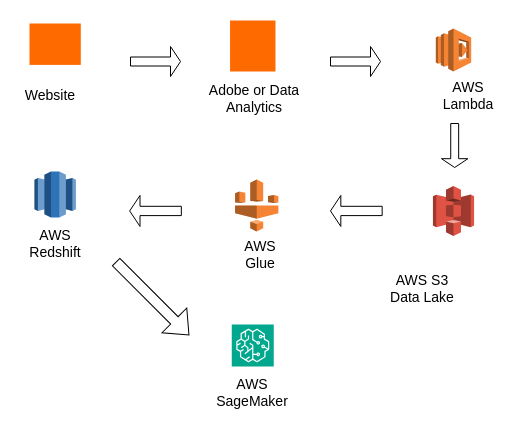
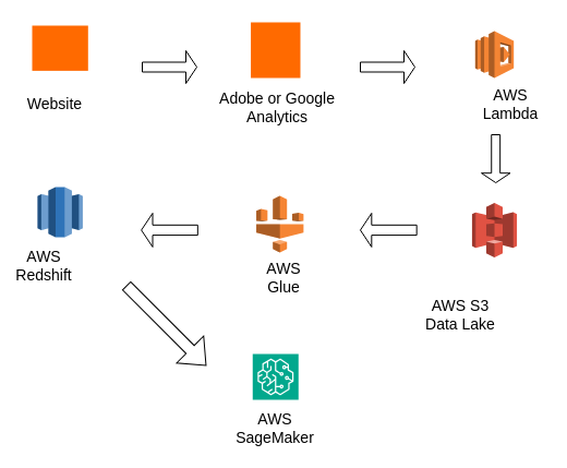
  <mxCell id="0" />
  <mxCell id="1" parent="0" />
  <mxCell id="2" value="" style="outlineConnect=0;dashed=0;verticalLabelPosition=bottom;verticalAlign=top;align=center;html=1;shape=mxgraph.aws3.s3;fillColor=#E05243;gradientColor=none;fontSize=14;" vertex="1" parent="1"><mxGeometry x="432.44" y="185.45" width="41.13" height="50" as="geometry" /></mxCell>
  <mxCell id="3" value="" style="points=[];aspect=fixed;html=1;align=center;shadow=0;dashed=0;fillColor=#FF6A00;strokeColor=none;shape=mxgraph.alibaba_cloud.domain_and_website;fontSize=14;" vertex="1" parent="1"><mxGeometry x="29" y="23" width="51.3" height="41.4" as="geometry" /></mxCell>
  <mxCell id="4" value="" style="points=[];aspect=fixed;html=1;align=center;shadow=0;dashed=0;fillColor=#FF6A00;strokeColor=none;shape=mxgraph.alibaba_cloud.adb_analyticdb_for_mysql;fontSize=14;" vertex="1" parent="1"><mxGeometry x="229.55" y="20" width="45.43" height="51" as="geometry" /></mxCell>
  <mxCell id="5" value="Website" style="text;html=1;align=center;verticalAlign=middle;whiteSpace=wrap;rounded=0;fontSize=14;" vertex="1" parent="1"><mxGeometry x="20.3" y="79.9" width="60" height="30" as="geometry" /></mxCell>
- <mxCell id="6" value="Adobe or Data Analytics" style="text;html=1;align=center;verticalAlign=middle;whiteSpace=wrap;rounded=0;fontSize=14;" vertex="1" parent="1"><mxGeometry x="192" y="82.9" width="124" height="30" as="geometry" /></mxCell>
+ <mxCell id="6" value="Adobe or Google Analytics" style="text;html=1;align=center;verticalAlign=middle;whiteSpace=wrap;rounded=0;fontSize=14;" vertex="1" parent="1"><mxGeometry x="192" y="82.9" width="124" height="30" as="geometry" /></mxCell>
  <mxCell id="7" value="AWS S3 Data Lake" style="text;html=1;align=center;verticalAlign=middle;whiteSpace=wrap;rounded=0;fontSize=14;" vertex="1" parent="1"><mxGeometry x="388.01" y="273.35" width="67.99" height="30" as="geometry" /></mxCell>
  <mxCell id="8" value="" style="outlineConnect=0;dashed=0;verticalLabelPosition=bottom;verticalAlign=top;align=center;html=1;shape=mxgraph.aws3.glue;fillColor=#F58534;gradientColor=none;fontSize=14;" vertex="1" parent="1"><mxGeometry x="234.55" y="179" width="43.33" height="52" as="geometry" /></mxCell>
  <mxCell id="9" value="AWS Glue" style="text;html=1;align=center;verticalAlign=middle;whiteSpace=wrap;rounded=0;fontSize=14;" vertex="1" parent="1"><mxGeometry x="229.55" y="239" width="60" height="30" as="geometry" /></mxCell>
  <mxCell id="10" value="" style="outlineConnect=0;dashed=0;verticalLabelPosition=bottom;verticalAlign=top;align=center;html=1;shape=mxgraph.aws3.redshift;fillColor=#2E73B8;gradientColor=none;fontSize=14;" vertex="1" parent="1"><mxGeometry x="33.95" y="171" width="41.4" height="46" as="geometry" /></mxCell>
- <mxCell id="11" value="AWS Redshift" style="text;html=1;align=center;verticalAlign=middle;whiteSpace=wrap;rounded=0;fontSize=14;" vertex="1" parent="1"><mxGeometry x="24.65" y="227.9" width="60" height="30" as="geometry" /></mxCell>
+ <mxCell id="11" value="AWS Redshift" style="text;html=1;align=center;verticalAlign=middle;whiteSpace=wrap;rounded=0;fontSize=14;" vertex="1" parent="1"><mxGeometry x="9.65" y="227.9" width="60" height="30" as="geometry" /></mxCell>
  <mxCell id="12" value="" style="sketch=0;points=[[0,0,0],[0.25,0,0],[0.5,0,0],[0.75,0,0],[1,0,0],[0,1,0],[0.25,1,0],[0.5,1,0],[0.75,1,0],[1,1,0],[0,0.25,0],[0,0.5,0],[0,0.75,0],[1,0.25,0],[1,0.5,0],[1,0.75,0]];outlineConnect=0;fontColor=#232F3E;fillColor=#01A88D;strokeColor=#ffffff;dashed=0;verticalLabelPosition=bottom;verticalAlign=top;align=center;html=1;fontSize=14;fontStyle=0;aspect=fixed;shape=mxgraph.aws4.resourceIcon;resIcon=mxgraph.aws4.sagemaker;" vertex="1" parent="1"><mxGeometry x="231.26" y="324" width="42" height="42" as="geometry" /></mxCell>
  <mxCell id="13" value="AWS SageMaker" style="text;html=1;align=center;verticalAlign=middle;whiteSpace=wrap;rounded=0;fontSize=14;" vertex="1" parent="1"><mxGeometry x="222.26" y="376.9" width="60" height="30" as="geometry" /></mxCell>
  <mxCell id="14" value="" style="outlineConnect=0;dashed=0;verticalLabelPosition=bottom;verticalAlign=top;align=center;html=1;shape=mxgraph.aws3.lambda;fillColor=#F58534;gradientColor=none;fontSize=14;" vertex="1" parent="1"><mxGeometry x="435.32" y="28" width="35.37" height="43" as="geometry" /></mxCell>
  <mxCell id="15" value="AWS Lambda" style="text;html=1;align=center;verticalAlign=middle;whiteSpace=wrap;rounded=0;fontSize=14;" vertex="1" parent="1"><mxGeometry x="438" y="80" width="60" height="30" as="geometry" /></mxCell>
  <mxCell id="16" value="" style="shape=singleArrow;whiteSpace=wrap;html=1;fontSize=14;" vertex="1" parent="1"><mxGeometry x="130" y="46" width="50" height="30" as="geometry" /></mxCell>
  <mxCell id="17" value="" style="shape=singleArrow;whiteSpace=wrap;html=1;fontSize=14;" vertex="1" parent="1"><mxGeometry x="330" y="46" width="50" height="30" as="geometry" /></mxCell>
  <mxCell id="18" value="" style="shape=singleArrow;direction=south;whiteSpace=wrap;html=1;fontSize=14;" vertex="1" parent="1"><mxGeometry x="441" y="123" width="26.4" height="44" as="geometry" /></mxCell>
  <mxCell id="19" value="" style="shape=singleArrow;direction=west;whiteSpace=wrap;html=1;fontSize=14;" vertex="1" parent="1"><mxGeometry x="330" y="194.95" width="51.67" height="31" as="geometry" /></mxCell>
  <mxCell id="20" value="" style="shape=singleArrow;direction=west;whiteSpace=wrap;html=1;fontSize=14;" vertex="1" parent="1"><mxGeometry x="129.16" y="194.95" width="51.67" height="31" as="geometry" /></mxCell>
  <mxCell id="21" value="" style="shape=singleArrow;whiteSpace=wrap;html=1;rotation=45;fontSize=14;" vertex="1" parent="1"><mxGeometry x="100.54" y="280.54" width="103" height="35" as="geometry" /></mxCell>
